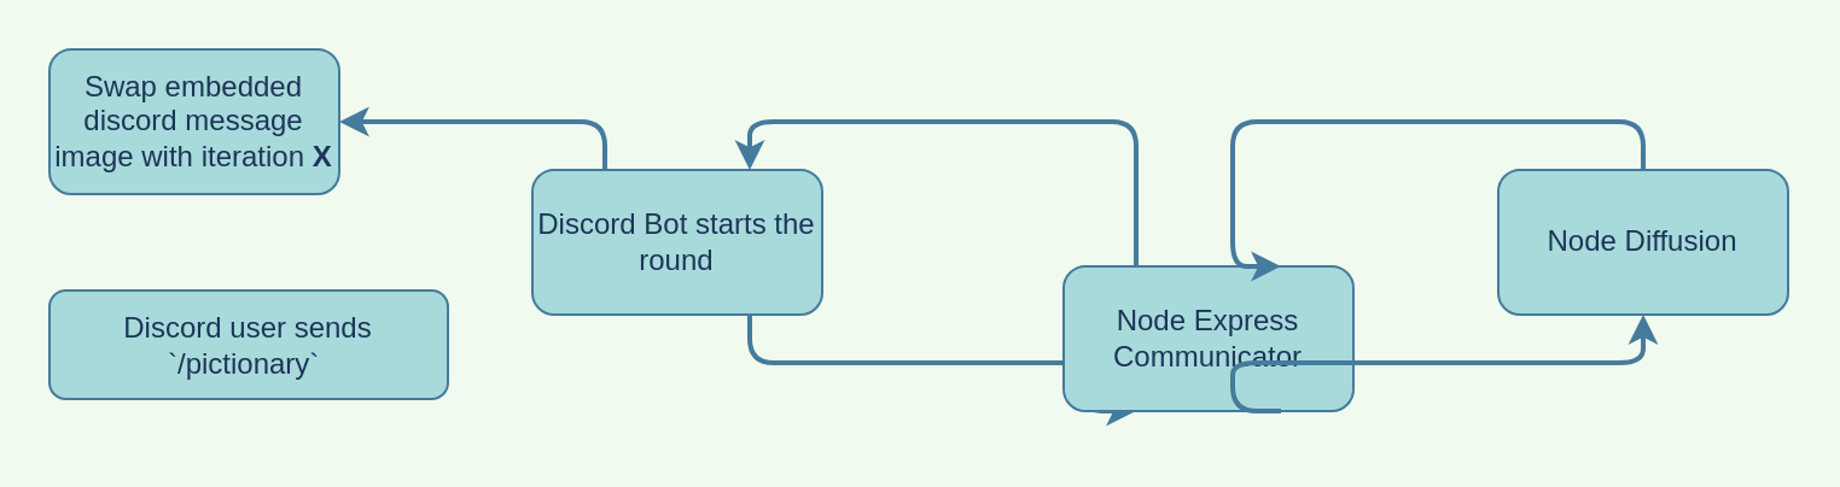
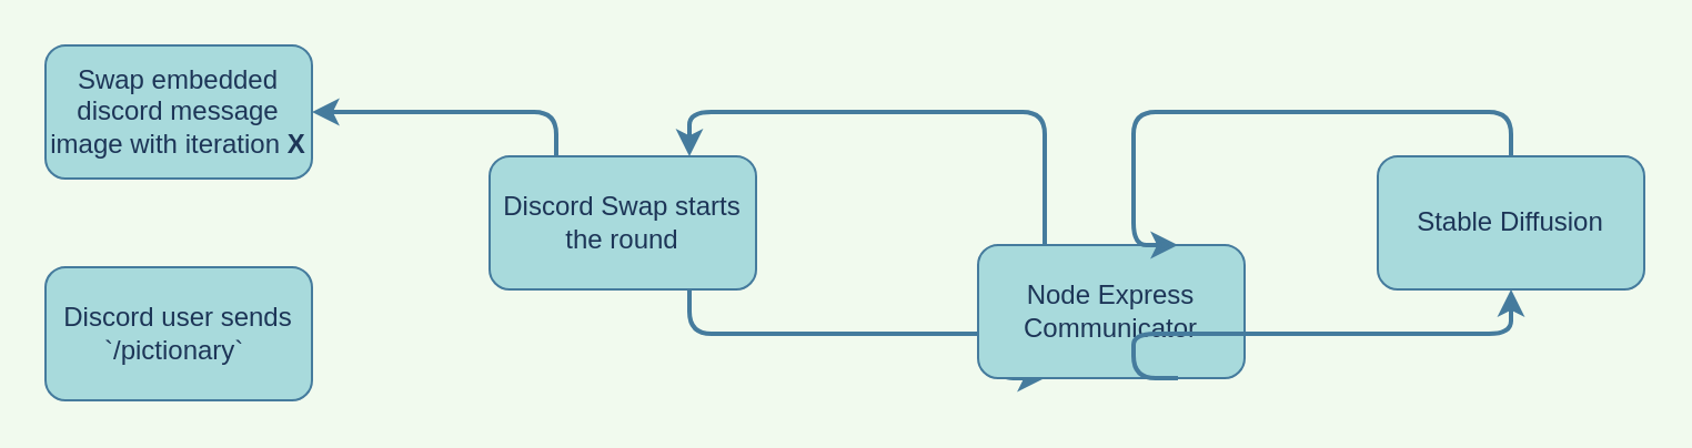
  <mxCell id="0" />
  <mxCell id="1" parent="0" />
- <mxCell id="2" value="Discord user sends `/pictionary`&amp;nbsp;" style="rounded=1;whiteSpace=wrap;html=1;fillColor=#A8DADC;strokeColor=#457B9D;fontColor=#1D3557;shadow=0;sketch=0;gradientColor=none;fillStyle=solid;strokeWidth=1;perimeterSpacing=0;glass=0;" parent="1" vertex="1"><mxGeometry x="20" y="120" width="165" height="45" as="geometry" /></mxCell>
+ <mxCell id="2" value="Discord user sends `/pictionary`&amp;nbsp;" style="rounded=1;whiteSpace=wrap;html=1;fillColor=#A8DADC;strokeColor=#457B9D;fontColor=#1D3557;shadow=0;sketch=0;gradientColor=none;fillStyle=solid;strokeWidth=1;perimeterSpacing=0;glass=0;" parent="1" vertex="1"><mxGeometry x="20" y="120" width="120" height="60" as="geometry" /></mxCell>
  <mxCell id="3" value="" style="edgeStyle=orthogonalEdgeStyle;curved=0;rounded=1;sketch=0;orthogonalLoop=1;jettySize=auto;html=1;fontColor=#1D3557;strokeColor=#457B9D;strokeWidth=2;fillColor=#A8DADC;entryX=0.25;entryY=1;entryDx=0;entryDy=0;" parent="1" source="5" target="7" edge="1"><mxGeometry relative="1" as="geometry"><mxPoint x="440" y="190" as="targetPoint" /><Array as="points"><mxPoint x="310" y="150" /><mxPoint x="450" y="150" /></Array></mxGeometry></mxCell>
  <mxCell id="4" style="edgeStyle=orthogonalEdgeStyle;orthogonalLoop=1;jettySize=auto;html=1;strokeColor=#457B9D;strokeWidth=2;exitX=0.25;exitY=0;exitDx=0;exitDy=0;" parent="1" source="5" edge="1"><mxGeometry relative="1" as="geometry"><mxPoint x="140" y="50" as="targetPoint" /><Array as="points"><mxPoint x="250" y="50" /></Array></mxGeometry></mxCell>
- <mxCell id="5" value="Discord Bot starts the round" style="rounded=1;whiteSpace=wrap;html=1;fillColor=#A8DADC;strokeColor=#457B9D;fontColor=#1D3557;shadow=0;sketch=0;gradientColor=none;fillStyle=solid;strokeWidth=1;perimeterSpacing=0;glass=0;" parent="1" vertex="1"><mxGeometry x="220" y="70" width="120" height="60" as="geometry" /></mxCell>
+ <mxCell id="5" value="Discord Swap starts the round" style="rounded=1;whiteSpace=wrap;html=1;fillColor=#A8DADC;strokeColor=#457B9D;fontColor=#1D3557;shadow=0;sketch=0;gradientColor=none;fillStyle=solid;strokeWidth=1;perimeterSpacing=0;glass=0;" parent="1" vertex="1"><mxGeometry x="220" y="70" width="120" height="60" as="geometry" /></mxCell>
  <mxCell id="6" style="edgeStyle=orthogonalEdgeStyle;orthogonalLoop=1;jettySize=auto;html=1;exitX=0.25;exitY=0;exitDx=0;exitDy=0;entryX=0.75;entryY=0;entryDx=0;entryDy=0;strokeColor=#457B9D;strokeWidth=2;" parent="1" source="7" target="5" edge="1"><mxGeometry relative="1" as="geometry" /></mxCell>
  <mxCell id="7" value="Node Express Communicator" style="rounded=1;whiteSpace=wrap;html=1;fillColor=#A8DADC;strokeColor=#457B9D;fontColor=#1D3557;shadow=0;sketch=0;gradientColor=none;fillStyle=solid;strokeWidth=1;perimeterSpacing=0;glass=0;" parent="1" vertex="1"><mxGeometry x="440" y="110" width="120" height="60" as="geometry" /></mxCell>
  <mxCell id="8" style="edgeStyle=orthogonalEdgeStyle;orthogonalLoop=1;jettySize=auto;html=1;entryX=0.75;entryY=0;entryDx=0;entryDy=0;strokeColor=#457B9D;strokeWidth=2;" parent="1" source="9" target="7" edge="1"><mxGeometry relative="1" as="geometry"><Array as="points"><mxPoint x="680" y="50" /><mxPoint x="510" y="50" /></Array></mxGeometry></mxCell>
- <mxCell id="9" value="Node Diffusion" style="rounded=1;whiteSpace=wrap;html=1;fillColor=#A8DADC;strokeColor=#457B9D;fontColor=#1D3557;shadow=0;sketch=0;gradientColor=none;fillStyle=solid;strokeWidth=1;perimeterSpacing=0;glass=0;" parent="1" vertex="1"><mxGeometry x="620" y="70" width="120" height="60" as="geometry" /></mxCell>
+ <mxCell id="9" value="Stable Diffusion" style="rounded=1;whiteSpace=wrap;html=1;fillColor=#A8DADC;strokeColor=#457B9D;fontColor=#1D3557;shadow=0;sketch=0;gradientColor=none;fillStyle=solid;strokeWidth=1;perimeterSpacing=0;glass=0;" parent="1" vertex="1"><mxGeometry x="620" y="70" width="120" height="60" as="geometry" /></mxCell>
  <mxCell id="10" value="" style="rounded=1;sketch=0;orthogonalLoop=1;jettySize=auto;html=1;fontColor=#1D3557;strokeColor=#457B9D;strokeWidth=2;fillColor=#A8DADC;exitX=0.75;exitY=1;exitDx=0;exitDy=0;entryX=0.5;entryY=1;entryDx=0;entryDy=0;edgeStyle=orthogonalEdgeStyle;" parent="1" source="7" target="9" edge="1"><mxGeometry relative="1" as="geometry"><mxPoint x="550" y="99.71" as="sourcePoint" /><mxPoint x="600" y="130" as="targetPoint" /><Array as="points"><mxPoint x="510" y="150" /><mxPoint x="680" y="150" /></Array></mxGeometry></mxCell>
  <mxCell id="11" value="Swap embedded discord message image with iteration &lt;b&gt;X&lt;/b&gt;" style="rounded=1;whiteSpace=wrap;html=1;fillColor=#A8DADC;strokeColor=#457B9D;fontColor=#1D3557;shadow=0;sketch=0;gradientColor=none;fillStyle=solid;strokeWidth=1;perimeterSpacing=0;glass=0;" parent="1" vertex="1"><mxGeometry x="20" y="20" width="120" height="60" as="geometry" /></mxCell>
